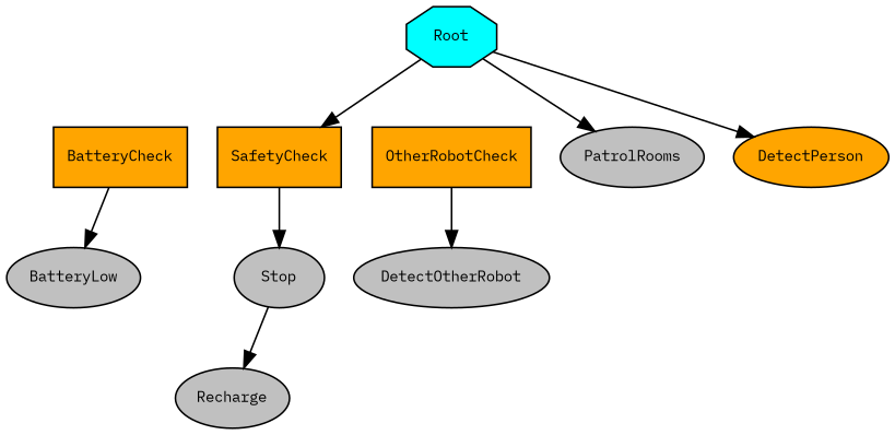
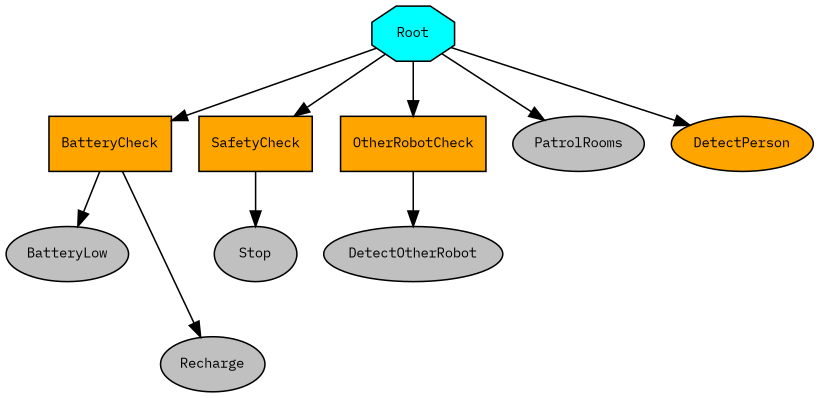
  digraph {
    fontname="IBM Plex Mono"
    ordering=out
    node [fillcolor=gray fontcolor=black fontname="IBM Plex Mono" fontsize=9 shape=ellipse style=filled]
    edge [fontname="IBM Plex Mono"]
    n1 [fillcolor=cyan label=Root shape=octagon]
    n2 [fillcolor=orange label=BatteryCheck shape=box]
    n3 [fillcolor=orange label=SafetyCheck shape=box]
    n4 [fillcolor=orange label=OtherRobotCheck shape=box]
    n5 [label=PatrolRooms]
    n6 [fillcolor=orange label=DetectPerson]
    n7 [label=BatteryLow]
    n8 [label=Recharge]
    n9 [label=Stop]
    n10 [label=DetectOtherRobot]
+   n1 -> n2
    n1 -> n3
+   n1 -> n4
    n1 -> n5
    n1 -> n6
    n2 -> n7
-   n9 -> n8
+   n2 -> n8
    n3 -> n9
    n4 -> n10
  }
